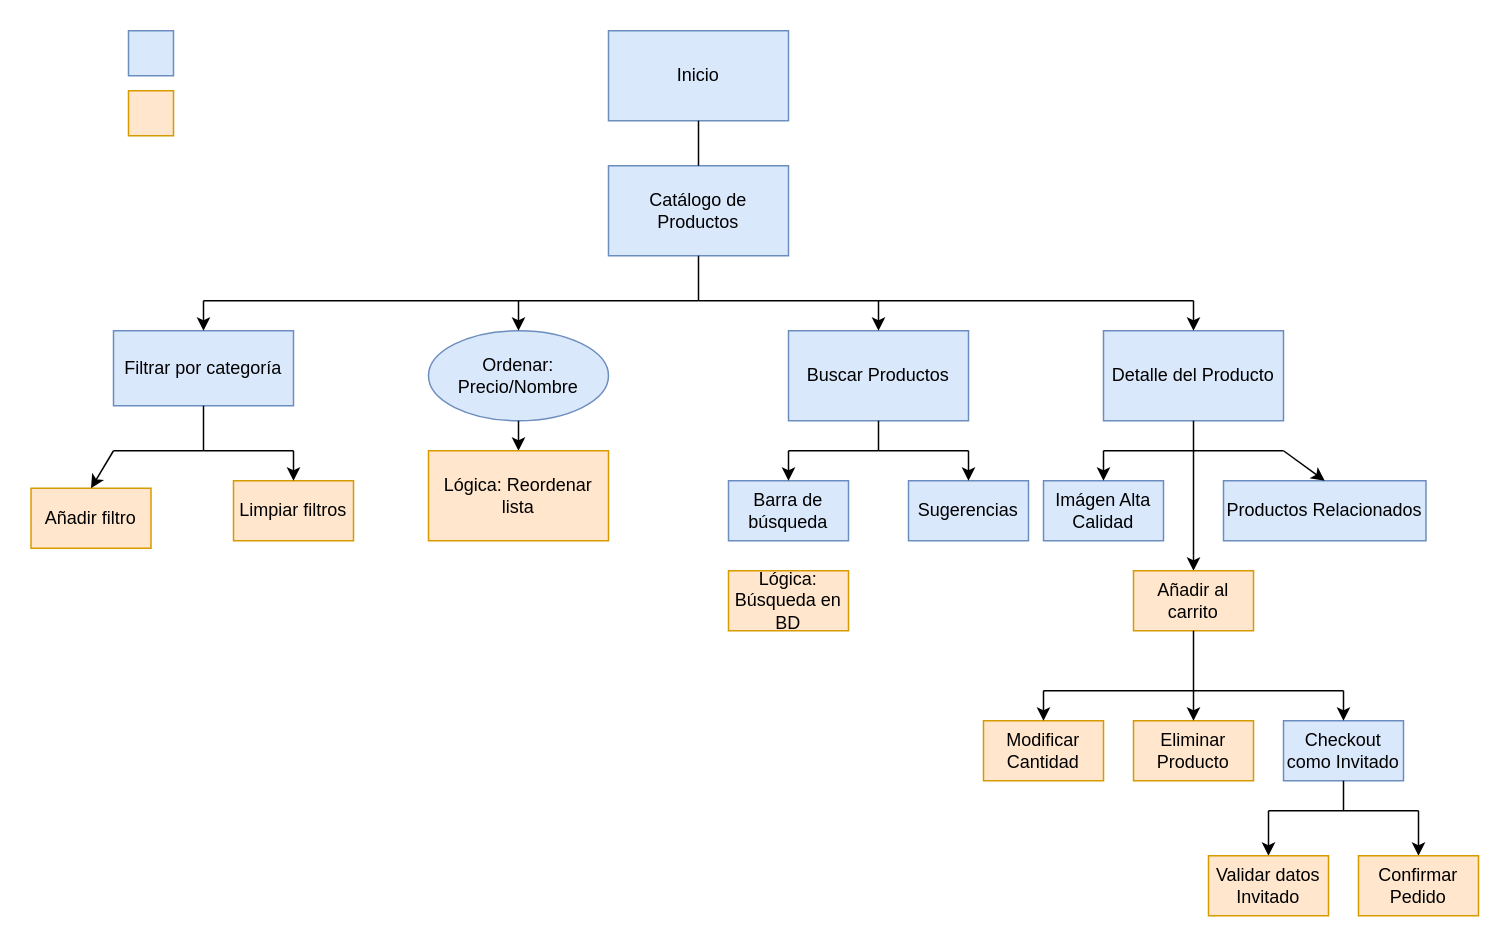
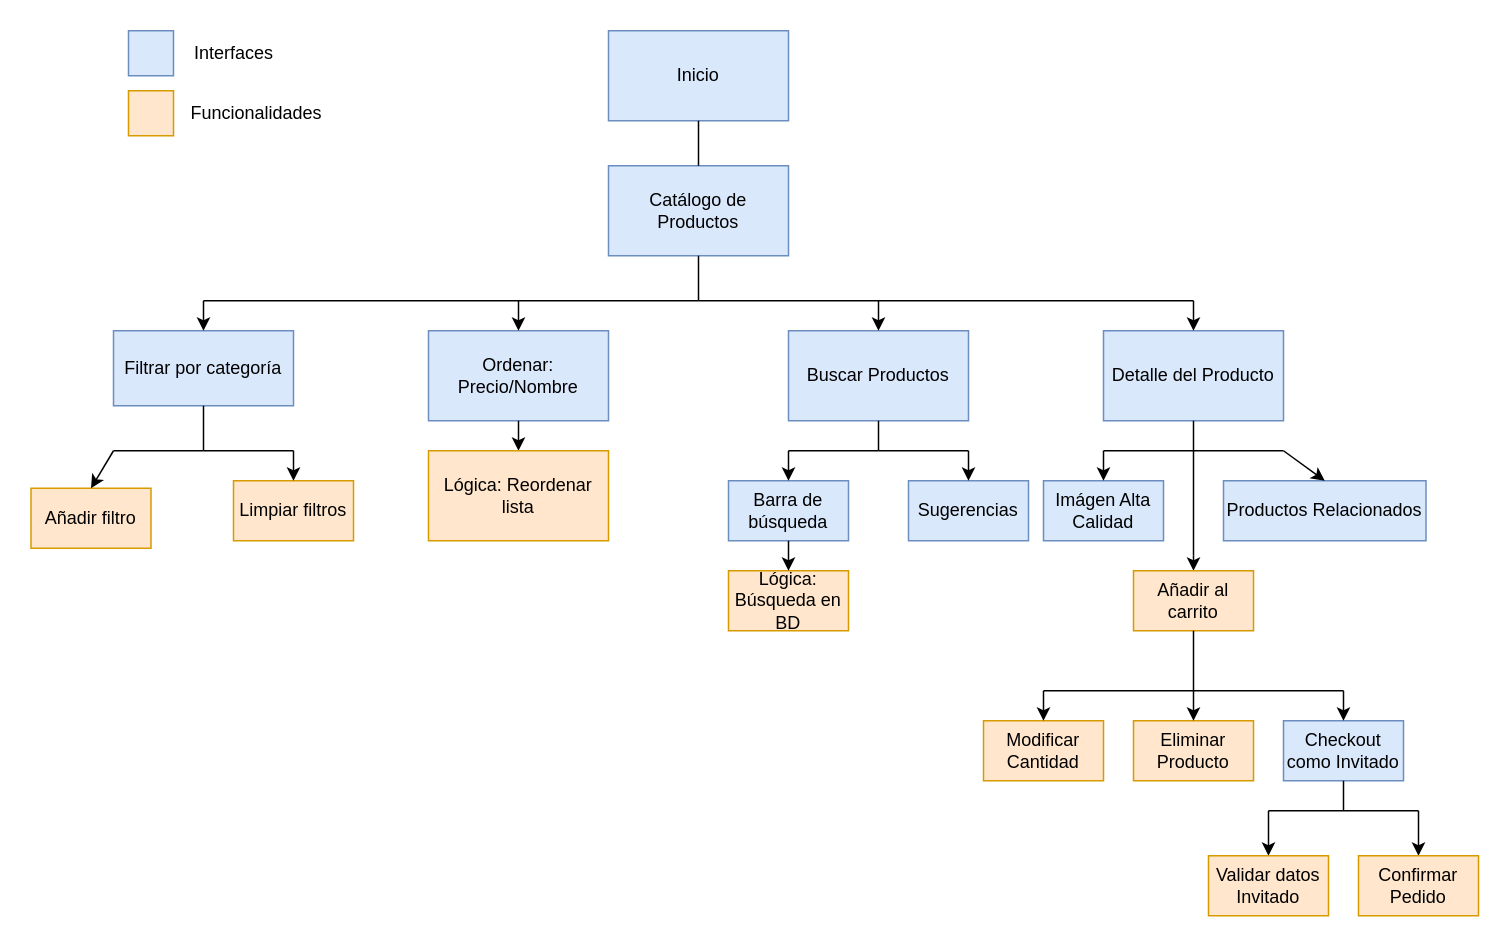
  <mxCell id="0" />
  <mxCell id="1" parent="0" />
  <mxCell id="2" value="Inicio" style="rounded=0;whiteSpace=wrap;html=1;fillColor=#dae8fc;strokeColor=#6c8ebf;" vertex="1" parent="1"><mxGeometry x="405" y="20" width="120" height="60" as="geometry" /></mxCell>
  <mxCell id="3" value="Catálogo de Productos" style="rounded=0;whiteSpace=wrap;html=1;fillColor=#dae8fc;strokeColor=#6c8ebf;" vertex="1" parent="1"><mxGeometry x="405" y="110" width="120" height="60" as="geometry" /></mxCell>
  <mxCell id="4" value="" style="endArrow=none;html=1;rounded=0;exitX=0.5;exitY=1;exitDx=0;exitDy=0;entryX=0.5;entryY=0;entryDx=0;entryDy=0;" edge="1" parent="1" source="2" target="3"><mxGeometry width="50" height="50" relative="1" as="geometry"><mxPoint x="435" y="320" as="sourcePoint" /><mxPoint x="485" y="270" as="targetPoint" /></mxGeometry></mxCell>
  <mxCell id="5" value="" style="endArrow=none;html=1;rounded=0;entryX=0.5;entryY=1;entryDx=0;entryDy=0;" edge="1" parent="1" target="3"><mxGeometry width="50" height="50" relative="1" as="geometry"><mxPoint x="465" y="200" as="sourcePoint" /><mxPoint x="485" y="280" as="targetPoint" /></mxGeometry></mxCell>
  <mxCell id="6" value="Filtrar por categoría" style="rounded=0;whiteSpace=wrap;html=1;fillColor=#dae8fc;strokeColor=#6c8ebf;" vertex="1" parent="1"><mxGeometry x="75" y="220" width="120" height="50" as="geometry" /></mxCell>
- <mxCell id="7" value="Ordenar: Precio/Nombre" style="ellipse;whiteSpace=wrap;html=1;fillColor=#dae8fc;strokeColor=#6c8ebf;" vertex="1" parent="1"><mxGeometry x="285" y="220" width="120" height="60" as="geometry" /></mxCell>
+ <mxCell id="7" value="Ordenar: Precio/Nombre" style="rounded=0;whiteSpace=wrap;html=1;fillColor=#dae8fc;strokeColor=#6c8ebf;" vertex="1" parent="1"><mxGeometry x="285" y="220" width="120" height="60" as="geometry" /></mxCell>
  <mxCell id="8" value="Buscar Productos" style="rounded=0;whiteSpace=wrap;html=1;fillColor=#dae8fc;strokeColor=#6c8ebf;" vertex="1" parent="1"><mxGeometry x="525" y="220" width="120" height="60" as="geometry" /></mxCell>
  <mxCell id="9" value="Detalle del Producto" style="rounded=0;whiteSpace=wrap;html=1;fillColor=#dae8fc;strokeColor=#6c8ebf;" vertex="1" parent="1"><mxGeometry x="735" y="220" width="120" height="60" as="geometry" /></mxCell>
  <mxCell id="10" value="" style="endArrow=none;html=1;rounded=0;" edge="1" parent="1"><mxGeometry width="50" height="50" relative="1" as="geometry"><mxPoint x="795" y="200" as="sourcePoint" /><mxPoint x="465" y="200" as="targetPoint" /></mxGeometry></mxCell>
  <mxCell id="11" value="" style="endArrow=none;html=1;rounded=0;" edge="1" parent="1"><mxGeometry width="50" height="50" relative="1" as="geometry"><mxPoint x="465" y="200" as="sourcePoint" /><mxPoint x="135" y="200" as="targetPoint" /></mxGeometry></mxCell>
  <mxCell id="12" value="" style="endArrow=classic;html=1;rounded=0;entryX=0.5;entryY=0;entryDx=0;entryDy=0;" edge="1" parent="1" target="6"><mxGeometry width="50" height="50" relative="1" as="geometry"><mxPoint x="135" y="200" as="sourcePoint" /><mxPoint x="475" y="280" as="targetPoint" /></mxGeometry></mxCell>
  <mxCell id="13" value="" style="endArrow=classic;html=1;rounded=0;entryX=0.5;entryY=0;entryDx=0;entryDy=0;" edge="1" parent="1" target="7"><mxGeometry width="50" height="50" relative="1" as="geometry"><mxPoint x="345" y="200" as="sourcePoint" /><mxPoint x="485" y="280" as="targetPoint" /></mxGeometry></mxCell>
  <mxCell id="14" value="" style="endArrow=classic;html=1;rounded=0;entryX=0.5;entryY=0;entryDx=0;entryDy=0;" edge="1" parent="1" target="8"><mxGeometry width="50" height="50" relative="1" as="geometry"><mxPoint x="585" y="200" as="sourcePoint" /><mxPoint x="485" y="280" as="targetPoint" /></mxGeometry></mxCell>
  <mxCell id="15" value="" style="endArrow=classic;html=1;rounded=0;entryX=0.5;entryY=0;entryDx=0;entryDy=0;" edge="1" parent="1" target="9"><mxGeometry width="50" height="50" relative="1" as="geometry"><mxPoint x="795" y="200" as="sourcePoint" /><mxPoint x="495" y="280" as="targetPoint" /></mxGeometry></mxCell>
  <mxCell id="16" value="" style="endArrow=none;html=1;rounded=0;entryX=0.5;entryY=1;entryDx=0;entryDy=0;" edge="1" parent="1" target="9"><mxGeometry width="50" height="50" relative="1" as="geometry"><mxPoint x="795" y="370" as="sourcePoint" /><mxPoint x="495" y="280" as="targetPoint" /></mxGeometry></mxCell>
  <mxCell id="17" value="" style="endArrow=none;html=1;rounded=0;" edge="1" parent="1"><mxGeometry width="50" height="50" relative="1" as="geometry"><mxPoint x="735" y="300" as="sourcePoint" /><mxPoint x="795" y="300" as="targetPoint" /></mxGeometry></mxCell>
  <mxCell id="18" value="" style="endArrow=none;html=1;rounded=0;" edge="1" parent="1"><mxGeometry width="50" height="50" relative="1" as="geometry"><mxPoint x="855" y="300" as="sourcePoint" /><mxPoint x="795" y="300" as="targetPoint" /></mxGeometry></mxCell>
  <mxCell id="19" value="Imágen Alta Calidad" style="rounded=0;whiteSpace=wrap;html=1;fillColor=#dae8fc;strokeColor=#6c8ebf;" vertex="1" parent="1"><mxGeometry x="695" y="320" width="80" height="40" as="geometry" /></mxCell>
  <mxCell id="20" value="Productos Relacionados" style="rounded=0;whiteSpace=wrap;html=1;fillColor=#dae8fc;strokeColor=#6c8ebf;" vertex="1" parent="1"><mxGeometry x="815" y="320" width="135" height="40" as="geometry" /></mxCell>
  <mxCell id="21" value="" style="endArrow=classic;html=1;rounded=0;" edge="1" parent="1"><mxGeometry width="50" height="50" relative="1" as="geometry"><mxPoint x="795" y="370" as="sourcePoint" /><mxPoint x="795" y="380" as="targetPoint" /></mxGeometry></mxCell>
  <mxCell id="22" value="Añadir al carrito" style="rounded=0;whiteSpace=wrap;html=1;fillColor=#ffe6cc;strokeColor=#d79b00;" vertex="1" parent="1"><mxGeometry x="755" y="380" width="80" height="40" as="geometry" /></mxCell>
  <mxCell id="23" value="" style="endArrow=classic;html=1;rounded=0;entryX=0.5;entryY=0;entryDx=0;entryDy=0;" edge="1" parent="1" target="19"><mxGeometry width="50" height="50" relative="1" as="geometry"><mxPoint x="735" y="300" as="sourcePoint" /><mxPoint x="495" y="480" as="targetPoint" /></mxGeometry></mxCell>
  <mxCell id="24" value="" style="endArrow=classic;html=1;rounded=0;entryX=0.5;entryY=0;entryDx=0;entryDy=0;" edge="1" parent="1" target="20"><mxGeometry width="50" height="50" relative="1" as="geometry"><mxPoint x="855" y="300" as="sourcePoint" /><mxPoint x="495" y="480" as="targetPoint" /></mxGeometry></mxCell>
  <mxCell id="25" value="" style="endArrow=none;html=1;rounded=0;" edge="1" parent="1"><mxGeometry width="50" height="50" relative="1" as="geometry"><mxPoint x="525" y="300" as="sourcePoint" /><mxPoint x="585" y="300" as="targetPoint" /></mxGeometry></mxCell>
  <mxCell id="26" value="" style="endArrow=none;html=1;rounded=0;" edge="1" parent="1"><mxGeometry width="50" height="50" relative="1" as="geometry"><mxPoint x="645" y="300" as="sourcePoint" /><mxPoint x="585" y="300" as="targetPoint" /></mxGeometry></mxCell>
  <mxCell id="27" value="Barra de búsqueda" style="rounded=0;whiteSpace=wrap;html=1;fillColor=#dae8fc;strokeColor=#6c8ebf;" vertex="1" parent="1"><mxGeometry x="485" y="320" width="80" height="40" as="geometry" /></mxCell>
  <mxCell id="28" value="Sugerencias" style="rounded=0;whiteSpace=wrap;html=1;fillColor=#dae8fc;strokeColor=#6c8ebf;" vertex="1" parent="1"><mxGeometry x="605" y="320" width="80" height="40" as="geometry" /></mxCell>
  <mxCell id="29" value="Lógica: Búsqueda en BD" style="rounded=0;whiteSpace=wrap;html=1;fillColor=#ffe6cc;strokeColor=#d79b00;" vertex="1" parent="1"><mxGeometry x="485" y="380" width="80" height="40" as="geometry" /></mxCell>
  <mxCell id="30" value="" style="endArrow=classic;html=1;rounded=0;entryX=0.5;entryY=0;entryDx=0;entryDy=0;" edge="1" parent="1" target="27"><mxGeometry width="50" height="50" relative="1" as="geometry"><mxPoint x="525" y="300" as="sourcePoint" /><mxPoint x="285" y="480" as="targetPoint" /></mxGeometry></mxCell>
  <mxCell id="31" value="" style="endArrow=classic;html=1;rounded=0;entryX=0.5;entryY=0;entryDx=0;entryDy=0;" edge="1" parent="1" target="28"><mxGeometry width="50" height="50" relative="1" as="geometry"><mxPoint x="645" y="300" as="sourcePoint" /><mxPoint x="285" y="480" as="targetPoint" /></mxGeometry></mxCell>
  <mxCell id="32" value="" style="endArrow=none;html=1;rounded=0;exitX=0.5;exitY=1;exitDx=0;exitDy=0;" edge="1" parent="1" source="8"><mxGeometry width="50" height="50" relative="1" as="geometry"><mxPoint x="435" y="530" as="sourcePoint" /><mxPoint x="585" y="300" as="targetPoint" /></mxGeometry></mxCell>
+ <mxCell id="33" value="" style="endArrow=classic;html=1;rounded=0;exitX=0.5;exitY=1;exitDx=0;exitDy=0;entryX=0.5;entryY=0;entryDx=0;entryDy=0;" edge="1" parent="1" source="27" target="29"><mxGeometry width="50" height="50" relative="1" as="geometry"><mxPoint x="435" y="430" as="sourcePoint" /><mxPoint x="485" y="380" as="targetPoint" /></mxGeometry></mxCell>
  <mxCell id="34" value="" style="endArrow=none;html=1;rounded=0;" edge="1" parent="1"><mxGeometry width="50" height="50" relative="1" as="geometry"><mxPoint x="75" y="300" as="sourcePoint" /><mxPoint x="135" y="300" as="targetPoint" /></mxGeometry></mxCell>
  <mxCell id="35" value="" style="endArrow=none;html=1;rounded=0;" edge="1" parent="1"><mxGeometry width="50" height="50" relative="1" as="geometry"><mxPoint x="195" y="300" as="sourcePoint" /><mxPoint x="135" y="300" as="targetPoint" /></mxGeometry></mxCell>
  <mxCell id="36" value="Añadir filtro" style="rounded=0;whiteSpace=wrap;html=1;fillColor=#ffe6cc;strokeColor=#d79b00;" vertex="1" parent="1"><mxGeometry x="20" y="325" width="80" height="40" as="geometry" /></mxCell>
  <mxCell id="37" value="Limpiar filtros" style="rounded=0;whiteSpace=wrap;html=1;fillColor=#ffe6cc;strokeColor=#d79b00;" vertex="1" parent="1"><mxGeometry x="155" y="320" width="80" height="40" as="geometry" /></mxCell>
  <mxCell id="38" value="" style="endArrow=classic;html=1;rounded=0;entryX=0.5;entryY=0;entryDx=0;entryDy=0;" edge="1" parent="1" target="36"><mxGeometry width="50" height="50" relative="1" as="geometry"><mxPoint x="75" y="300" as="sourcePoint" /><mxPoint x="-165" y="480" as="targetPoint" /></mxGeometry></mxCell>
  <mxCell id="39" value="" style="endArrow=classic;html=1;rounded=0;entryX=0.5;entryY=0;entryDx=0;entryDy=0;" edge="1" parent="1" target="37"><mxGeometry width="50" height="50" relative="1" as="geometry"><mxPoint x="195" y="300" as="sourcePoint" /><mxPoint x="-165" y="480" as="targetPoint" /></mxGeometry></mxCell>
  <mxCell id="40" value="" style="endArrow=none;html=1;rounded=0;entryX=0.5;entryY=1;entryDx=0;entryDy=0;" edge="1" parent="1" target="6"><mxGeometry width="50" height="50" relative="1" as="geometry"><mxPoint x="135" y="300" as="sourcePoint" /><mxPoint x="485" y="380" as="targetPoint" /></mxGeometry></mxCell>
  <mxCell id="41" value="" style="endArrow=classic;html=1;rounded=0;exitX=0.5;exitY=1;exitDx=0;exitDy=0;" edge="1" parent="1" source="7"><mxGeometry width="50" height="50" relative="1" as="geometry"><mxPoint x="435" y="430" as="sourcePoint" /><mxPoint x="345" y="300" as="targetPoint" /></mxGeometry></mxCell>
  <mxCell id="42" value="Lógica: Reordenar lista" style="rounded=0;whiteSpace=wrap;html=1;fillColor=#ffe6cc;strokeColor=#d79b00;" vertex="1" parent="1"><mxGeometry x="285" y="300" width="120" height="60" as="geometry" /></mxCell>
  <mxCell id="43" value="" style="endArrow=none;html=1;rounded=0;entryX=0.5;entryY=1;entryDx=0;entryDy=0;" edge="1" parent="1" target="22"><mxGeometry width="50" height="50" relative="1" as="geometry"><mxPoint x="795" y="460" as="sourcePoint" /><mxPoint x="485" y="380" as="targetPoint" /></mxGeometry></mxCell>
  <mxCell id="44" value="" style="endArrow=none;html=1;rounded=0;" edge="1" parent="1"><mxGeometry width="50" height="50" relative="1" as="geometry"><mxPoint x="695" y="460" as="sourcePoint" /><mxPoint x="795" y="460" as="targetPoint" /></mxGeometry></mxCell>
  <mxCell id="45" value="" style="endArrow=none;html=1;rounded=0;" edge="1" parent="1"><mxGeometry width="50" height="50" relative="1" as="geometry"><mxPoint x="895" y="460" as="sourcePoint" /><mxPoint x="795" y="460" as="targetPoint" /></mxGeometry></mxCell>
  <mxCell id="46" value="Modificar Cantidad" style="rounded=0;whiteSpace=wrap;html=1;fillColor=#ffe6cc;strokeColor=#d79b00;" vertex="1" parent="1"><mxGeometry x="655" y="480" width="80" height="40" as="geometry" /></mxCell>
  <mxCell id="47" value="Eliminar Producto" style="rounded=0;whiteSpace=wrap;html=1;fillColor=#ffe6cc;strokeColor=#d79b00;" vertex="1" parent="1"><mxGeometry x="755" y="480" width="80" height="40" as="geometry" /></mxCell>
  <mxCell id="48" value="Checkout como Invitado" style="rounded=0;whiteSpace=wrap;html=1;fillColor=#dae8fc;strokeColor=#6c8ebf;" vertex="1" parent="1"><mxGeometry x="855" y="480" width="80" height="40" as="geometry" /></mxCell>
  <mxCell id="49" value="" style="endArrow=classic;html=1;rounded=0;entryX=0.5;entryY=0;entryDx=0;entryDy=0;" edge="1" parent="1" target="46"><mxGeometry width="50" height="50" relative="1" as="geometry"><mxPoint x="695" y="460" as="sourcePoint" /><mxPoint x="485" y="380" as="targetPoint" /></mxGeometry></mxCell>
  <mxCell id="50" value="" style="endArrow=classic;html=1;rounded=0;entryX=0.5;entryY=0;entryDx=0;entryDy=0;" edge="1" parent="1" target="47"><mxGeometry width="50" height="50" relative="1" as="geometry"><mxPoint x="795" y="460" as="sourcePoint" /><mxPoint x="485" y="380" as="targetPoint" /></mxGeometry></mxCell>
  <mxCell id="51" value="" style="endArrow=classic;html=1;rounded=0;entryX=0.5;entryY=0;entryDx=0;entryDy=0;" edge="1" parent="1" target="48"><mxGeometry width="50" height="50" relative="1" as="geometry"><mxPoint x="895" y="460" as="sourcePoint" /><mxPoint x="485" y="380" as="targetPoint" /></mxGeometry></mxCell>
  <mxCell id="52" value="" style="endArrow=none;html=1;rounded=0;entryX=0.5;entryY=1;entryDx=0;entryDy=0;" edge="1" parent="1" target="48"><mxGeometry width="50" height="50" relative="1" as="geometry"><mxPoint x="895" y="540" as="sourcePoint" /><mxPoint x="495" y="460" as="targetPoint" /></mxGeometry></mxCell>
  <mxCell id="53" value="" style="endArrow=none;html=1;rounded=0;" edge="1" parent="1"><mxGeometry width="50" height="50" relative="1" as="geometry"><mxPoint x="845" y="540" as="sourcePoint" /><mxPoint x="945" y="540" as="targetPoint" /></mxGeometry></mxCell>
  <mxCell id="54" value="" style="endArrow=classic;html=1;rounded=0;" edge="1" parent="1"><mxGeometry width="50" height="50" relative="1" as="geometry"><mxPoint x="845" y="540" as="sourcePoint" /><mxPoint x="845" y="570" as="targetPoint" /></mxGeometry></mxCell>
  <mxCell id="55" value="" style="endArrow=classic;html=1;rounded=0;" edge="1" parent="1"><mxGeometry width="50" height="50" relative="1" as="geometry"><mxPoint x="945" y="540" as="sourcePoint" /><mxPoint x="945" y="570" as="targetPoint" /></mxGeometry></mxCell>
  <mxCell id="56" value="Validar datos Invitado" style="rounded=0;whiteSpace=wrap;html=1;fillColor=#ffe6cc;strokeColor=#d79b00;" vertex="1" parent="1"><mxGeometry x="805" y="570" width="80" height="40" as="geometry" /></mxCell>
  <mxCell id="57" value="Confirmar Pedido" style="rounded=0;whiteSpace=wrap;html=1;fillColor=#ffe6cc;strokeColor=#d79b00;" vertex="1" parent="1"><mxGeometry x="905" y="570" width="80" height="40" as="geometry" /></mxCell>
  <mxCell id="58" value="" style="rounded=0;whiteSpace=wrap;html=1;fillColor=#dae8fc;strokeColor=#6c8ebf;" vertex="1" parent="1"><mxGeometry x="85" y="20" width="30" height="30" as="geometry" /></mxCell>
  <mxCell id="59" value="" style="rounded=0;whiteSpace=wrap;html=1;fillColor=#ffe6cc;strokeColor=#d79b00;" vertex="1" parent="1"><mxGeometry x="85" y="60" width="30" height="30" as="geometry" /></mxCell>
+ <mxCell id="60" value="Interfaces" style="text;html=1;align=center;verticalAlign=middle;resizable=0;points=[];autosize=1;strokeColor=none;fillColor=none;" vertex="1" parent="1"><mxGeometry x="115" y="20" width="80" height="30" as="geometry" /></mxCell>
+ <mxCell id="61" value="Funcionalidades" style="text;html=1;align=center;verticalAlign=middle;resizable=0;points=[];autosize=1;strokeColor=none;fillColor=none;" vertex="1" parent="1"><mxGeometry x="115" y="60" width="110" height="30" as="geometry" /></mxCell>
